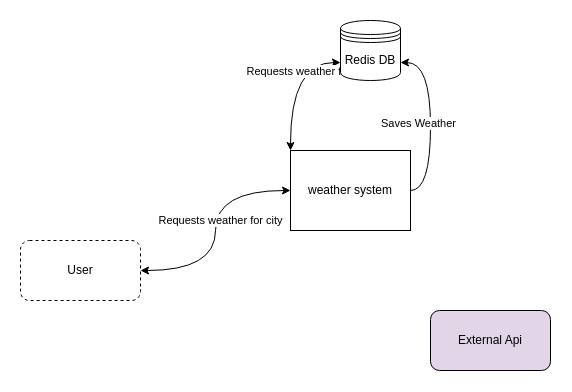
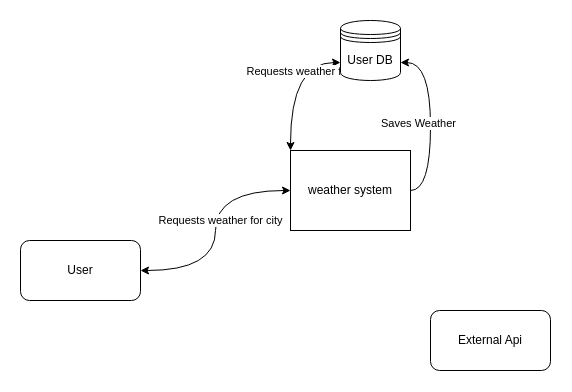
  <mxCell id="0" />
  <mxCell id="1" parent="0" />
  <mxCell id="2" value="Saves Weather" style="edgeStyle=orthogonalEdgeStyle;rounded=0;orthogonalLoop=1;jettySize=auto;html=1;exitX=1;exitY=0.5;exitDx=0;exitDy=0;entryX=1;entryY=0.7;entryDx=0;entryDy=0;curved=1;" edge="1" parent="1" source="3" target="8"><mxGeometry x="-0.021" y="12" relative="1" as="geometry"><mxPoint as="offset" /></mxGeometry></mxCell>
  <mxCell id="3" value="weather system" style="whiteSpace=wrap;html=1;rounded=0;" vertex="1" parent="1"><mxGeometry x="290" y="150" width="120" height="80" as="geometry" /></mxCell>
  <mxCell id="4" value="Requests weather for city" style="edgeStyle=orthogonalEdgeStyle;rounded=0;orthogonalLoop=1;jettySize=auto;html=1;entryX=0;entryY=0.5;entryDx=0;entryDy=0;curved=1;startArrow=classic;startFill=1;" edge="1" parent="1" source="5" target="3"><mxGeometry x="0.087" y="-5" relative="1" as="geometry"><mxPoint as="offset" /></mxGeometry></mxCell>
- <mxCell id="5" value="User" style="rounded=1;whiteSpace=wrap;html=1;dashed=1;" vertex="1" parent="1"><mxGeometry x="20" y="240" width="120" height="60" as="geometry" /></mxCell>
- <mxCell id="6" value="External Api" style="rounded=1;whiteSpace=wrap;html=1;fillColor=#e1d5e7;" vertex="1" parent="1"><mxGeometry x="430" y="310" width="120" height="60" as="geometry" /></mxCell>
+ <mxCell id="5" value="User" style="rounded=1;whiteSpace=wrap;html=1;" vertex="1" parent="1"><mxGeometry x="20" y="240" width="120" height="60" as="geometry" /></mxCell>
+ <mxCell id="6" value="External Api" style="rounded=1;whiteSpace=wrap;html=1;" vertex="1" parent="1"><mxGeometry x="430" y="310" width="120" height="60" as="geometry" /></mxCell>
  <mxCell id="7" value="Requests weather for city" style="edgeStyle=orthogonalEdgeStyle;rounded=0;orthogonalLoop=1;jettySize=auto;html=1;exitX=0;exitY=0.7;exitDx=0;exitDy=0;entryX=0;entryY=0;entryDx=0;entryDy=0;curved=1;startArrow=classic;startFill=1;" edge="1" parent="1" source="8" target="3"><mxGeometry x="-0.146" y="18" relative="1" as="geometry"><mxPoint as="offset" /></mxGeometry></mxCell>
- <mxCell id="8" value="Redis DB" style="shape=datastore;whiteSpace=wrap;html=1;" vertex="1" parent="1"><mxGeometry x="340" y="20" width="60" height="60" as="geometry" /></mxCell>
+ <mxCell id="8" value="User DB" style="shape=datastore;whiteSpace=wrap;html=1;" vertex="1" parent="1"><mxGeometry x="340" y="20" width="60" height="60" as="geometry" /></mxCell>
